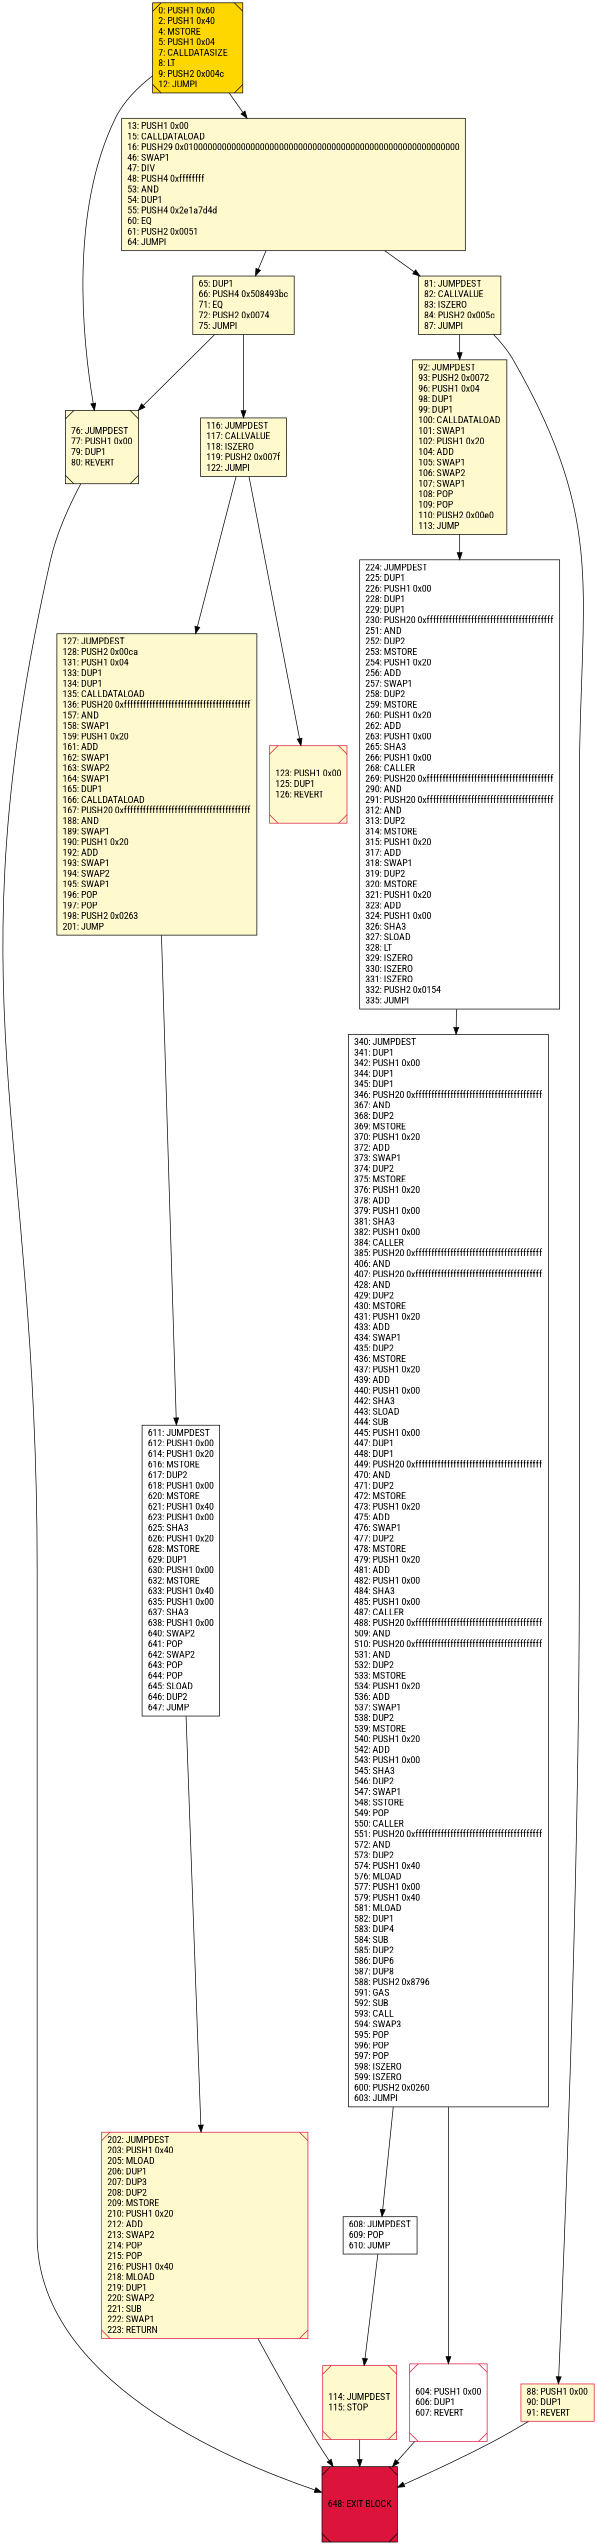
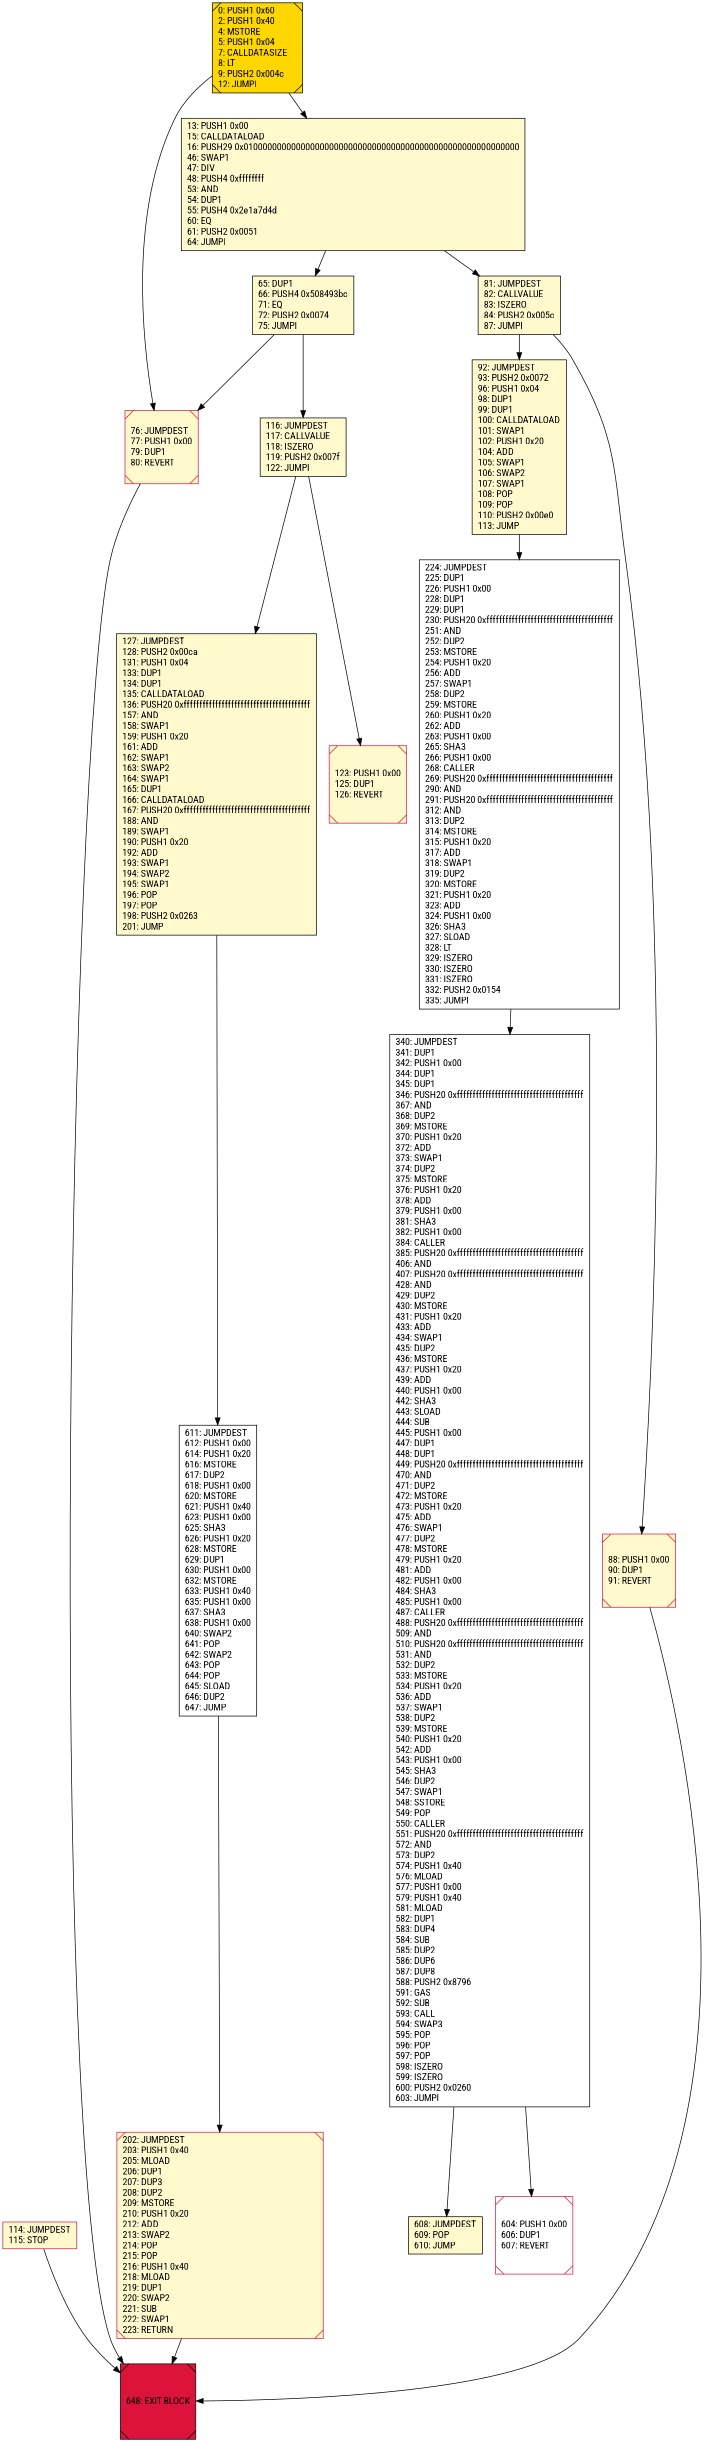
  digraph {
    fontname="Roboto Condensed"
    rankdir=UD
    node [color=black fillcolor=lemonchiffon fontcolor=black fontname="Roboto Condensed" shape=box style=filled]
    edge [fontname="Roboto Condensed"]
    n1 [label="65: DUP1\l66: PUSH4 0x508493bc\l71: EQ\l72: PUSH2 0x0074\l75: JUMPI\l"]
-   n2 [label="76: JUMPDEST\l77: PUSH1 0x00\l79: DUP1\l80: REVERT\l" shape=Msquare]
+   n2 [color=crimson label="76: JUMPDEST\l77: PUSH1 0x00\l79: DUP1\l80: REVERT\l" shape=Msquare]
    n3 [label="116: JUMPDEST\l117: CALLVALUE\l118: ISZERO\l119: PUSH2 0x007f\l122: JUMPI\l"]
    n4 [fillcolor=crimson label="648: EXIT BLOCK\l" shape=Msquare]
    n5 [label="127: JUMPDEST\l128: PUSH2 0x00ca\l131: PUSH1 0x04\l133: DUP1\l134: DUP1\l135: CALLDATALOAD\l136: PUSH20 0xffffffffffffffffffffffffffffffffffffffff\l157: AND\l158: SWAP1\l159: PUSH1 0x20\l161: ADD\l162: SWAP1\l163: SWAP2\l164: SWAP1\l165: DUP1\l166: CALLDATALOAD\l167: PUSH20 0xffffffffffffffffffffffffffffffffffffffff\l188: AND\l189: SWAP1\l190: PUSH1 0x20\l192: ADD\l193: SWAP1\l194: SWAP2\l195: SWAP1\l196: POP\l197: POP\l198: PUSH2 0x0263\l201: JUMP\l"]
    n6 [color=crimson label="123: PUSH1 0x00\l125: DUP1\l126: REVERT\l" shape=Msquare]
    n7 [fillcolor=gold label="0: PUSH1 0x60\l2: PUSH1 0x40\l4: MSTORE\l5: PUSH1 0x04\l7: CALLDATASIZE\l8: LT\l9: PUSH2 0x004c\l12: JUMPI\l" shape=Msquare]
    n8 [label="13: PUSH1 0x00\l15: CALLDATALOAD\l16: PUSH29 0x0100000000000000000000000000000000000000000000000000000000\l46: SWAP1\l47: DIV\l48: PUSH4 0xffffffff\l53: AND\l54: DUP1\l55: PUSH4 0x2e1a7d4d\l60: EQ\l61: PUSH2 0x0051\l64: JUMPI\l"]
    n9 [label="81: JUMPDEST\l82: CALLVALUE\l83: ISZERO\l84: PUSH2 0x005c\l87: JUMPI\l"]
-   n10 [color=crimson label="114: JUMPDEST\l115: STOP\l" shape=Msquare]
-   n11 [fillcolor=white label="608: JUMPDEST\l609: POP\l610: JUMP\l"]
+   n10 [color=crimson label="114: JUMPDEST\l115: STOP\l"]
+   n11 [label="608: JUMPDEST\l609: POP\l610: JUMP\l"]
    n12 [fillcolor=white label="340: JUMPDEST\l341: DUP1\l342: PUSH1 0x00\l344: DUP1\l345: DUP1\l346: PUSH20 0xffffffffffffffffffffffffffffffffffffffff\l367: AND\l368: DUP2\l369: MSTORE\l370: PUSH1 0x20\l372: ADD\l373: SWAP1\l374: DUP2\l375: MSTORE\l376: PUSH1 0x20\l378: ADD\l379: PUSH1 0x00\l381: SHA3\l382: PUSH1 0x00\l384: CALLER\l385: PUSH20 0xffffffffffffffffffffffffffffffffffffffff\l406: AND\l407: PUSH20 0xffffffffffffffffffffffffffffffffffffffff\l428: AND\l429: DUP2\l430: MSTORE\l431: PUSH1 0x20\l433: ADD\l434: SWAP1\l435: DUP2\l436: MSTORE\l437: PUSH1 0x20\l439: ADD\l440: PUSH1 0x00\l442: SHA3\l443: SLOAD\l444: SUB\l445: PUSH1 0x00\l447: DUP1\l448: DUP1\l449: PUSH20 0xffffffffffffffffffffffffffffffffffffffff\l470: AND\l471: DUP2\l472: MSTORE\l473: PUSH1 0x20\l475: ADD\l476: SWAP1\l477: DUP2\l478: MSTORE\l479: PUSH1 0x20\l481: ADD\l482: PUSH1 0x00\l484: SHA3\l485: PUSH1 0x00\l487: CALLER\l488: PUSH20 0xffffffffffffffffffffffffffffffffffffffff\l509: AND\l510: PUSH20 0xffffffffffffffffffffffffffffffffffffffff\l531: AND\l532: DUP2\l533: MSTORE\l534: PUSH1 0x20\l536: ADD\l537: SWAP1\l538: DUP2\l539: MSTORE\l540: PUSH1 0x20\l542: ADD\l543: PUSH1 0x00\l545: SHA3\l546: DUP2\l547: SWAP1\l548: SSTORE\l549: POP\l550: CALLER\l551: PUSH20 0xffffffffffffffffffffffffffffffffffffffff\l572: AND\l573: DUP2\l574: PUSH1 0x40\l576: MLOAD\l577: PUSH1 0x00\l579: PUSH1 0x40\l581: MLOAD\l582: DUP1\l583: DUP4\l584: SUB\l585: DUP2\l586: DUP6\l587: DUP8\l588: PUSH2 0x8796\l591: GAS\l592: SUB\l593: CALL\l594: SWAP3\l595: POP\l596: POP\l597: POP\l598: ISZERO\l599: ISZERO\l600: PUSH2 0x0260\l603: JUMPI\l"]
    n13 [color=crimson fillcolor=white label="604: PUSH1 0x00\l606: DUP1\l607: REVERT\l" shape=Msquare]
    n14 [fillcolor=white label="224: JUMPDEST\l225: DUP1\l226: PUSH1 0x00\l228: DUP1\l229: DUP1\l230: PUSH20 0xffffffffffffffffffffffffffffffffffffffff\l251: AND\l252: DUP2\l253: MSTORE\l254: PUSH1 0x20\l256: ADD\l257: SWAP1\l258: DUP2\l259: MSTORE\l260: PUSH1 0x20\l262: ADD\l263: PUSH1 0x00\l265: SHA3\l266: PUSH1 0x00\l268: CALLER\l269: PUSH20 0xffffffffffffffffffffffffffffffffffffffff\l290: AND\l291: PUSH20 0xffffffffffffffffffffffffffffffffffffffff\l312: AND\l313: DUP2\l314: MSTORE\l315: PUSH1 0x20\l317: ADD\l318: SWAP1\l319: DUP2\l320: MSTORE\l321: PUSH1 0x20\l323: ADD\l324: PUSH1 0x00\l326: SHA3\l327: SLOAD\l328: LT\l329: ISZERO\l330: ISZERO\l331: ISZERO\l332: PUSH2 0x0154\l335: JUMPI\l"]
    n15 [fillcolor=white label="611: JUMPDEST\l612: PUSH1 0x00\l614: PUSH1 0x20\l616: MSTORE\l617: DUP2\l618: PUSH1 0x00\l620: MSTORE\l621: PUSH1 0x40\l623: PUSH1 0x00\l625: SHA3\l626: PUSH1 0x20\l628: MSTORE\l629: DUP1\l630: PUSH1 0x00\l632: MSTORE\l633: PUSH1 0x40\l635: PUSH1 0x00\l637: SHA3\l638: PUSH1 0x00\l640: SWAP2\l641: POP\l642: SWAP2\l643: POP\l644: POP\l645: SLOAD\l646: DUP2\l647: JUMP\l"]
    n16 [color=crimson label="202: JUMPDEST\l203: PUSH1 0x40\l205: MLOAD\l206: DUP1\l207: DUP3\l208: DUP2\l209: MSTORE\l210: PUSH1 0x20\l212: ADD\l213: SWAP2\l214: POP\l215: POP\l216: PUSH1 0x40\l218: MLOAD\l219: DUP1\l220: SWAP2\l221: SUB\l222: SWAP1\l223: RETURN\l" shape=Msquare]
    n17 [label="92: JUMPDEST\l93: PUSH2 0x0072\l96: PUSH1 0x04\l98: DUP1\l99: DUP1\l100: CALLDATALOAD\l101: SWAP1\l102: PUSH1 0x20\l104: ADD\l105: SWAP1\l106: SWAP2\l107: SWAP1\l108: POP\l109: POP\l110: PUSH2 0x00e0\l113: JUMP\l"]
-   n18 [color=crimson label="88: PUSH1 0x00\l90: DUP1\l91: REVERT\l"]
+   n18 [color=crimson label="88: PUSH1 0x00\l90: DUP1\l91: REVERT\l" shape=Msquare]
    n1 -> n2
    n1 -> n3
    n2 -> n4
    n3 -> n5
    n3 -> n6
    n5 -> n15
    n7 -> n2
    n7 -> n8
    n8 -> n1
    n8 -> n9
    n9 -> n17
    n9 -> n18
    n10 -> n4
-   n11 -> n10
    n12 -> n11
    n12 -> n13
-   n13 -> n4
    n14 -> n12
    n15 -> n16
    n16 -> n4
    n17 -> n14
    n18 -> n4
  }
